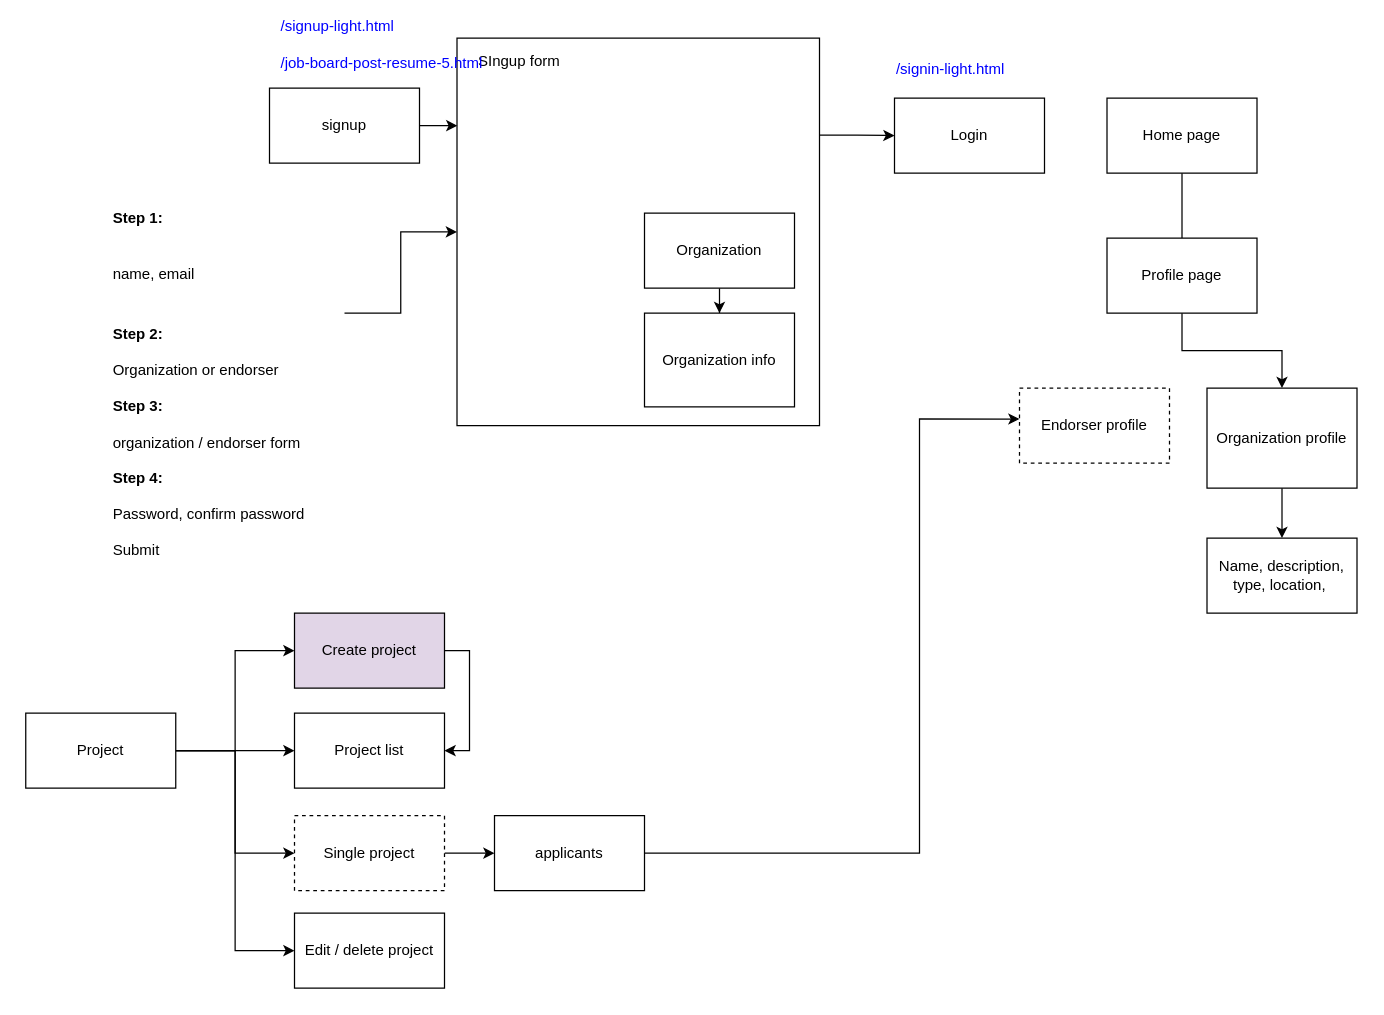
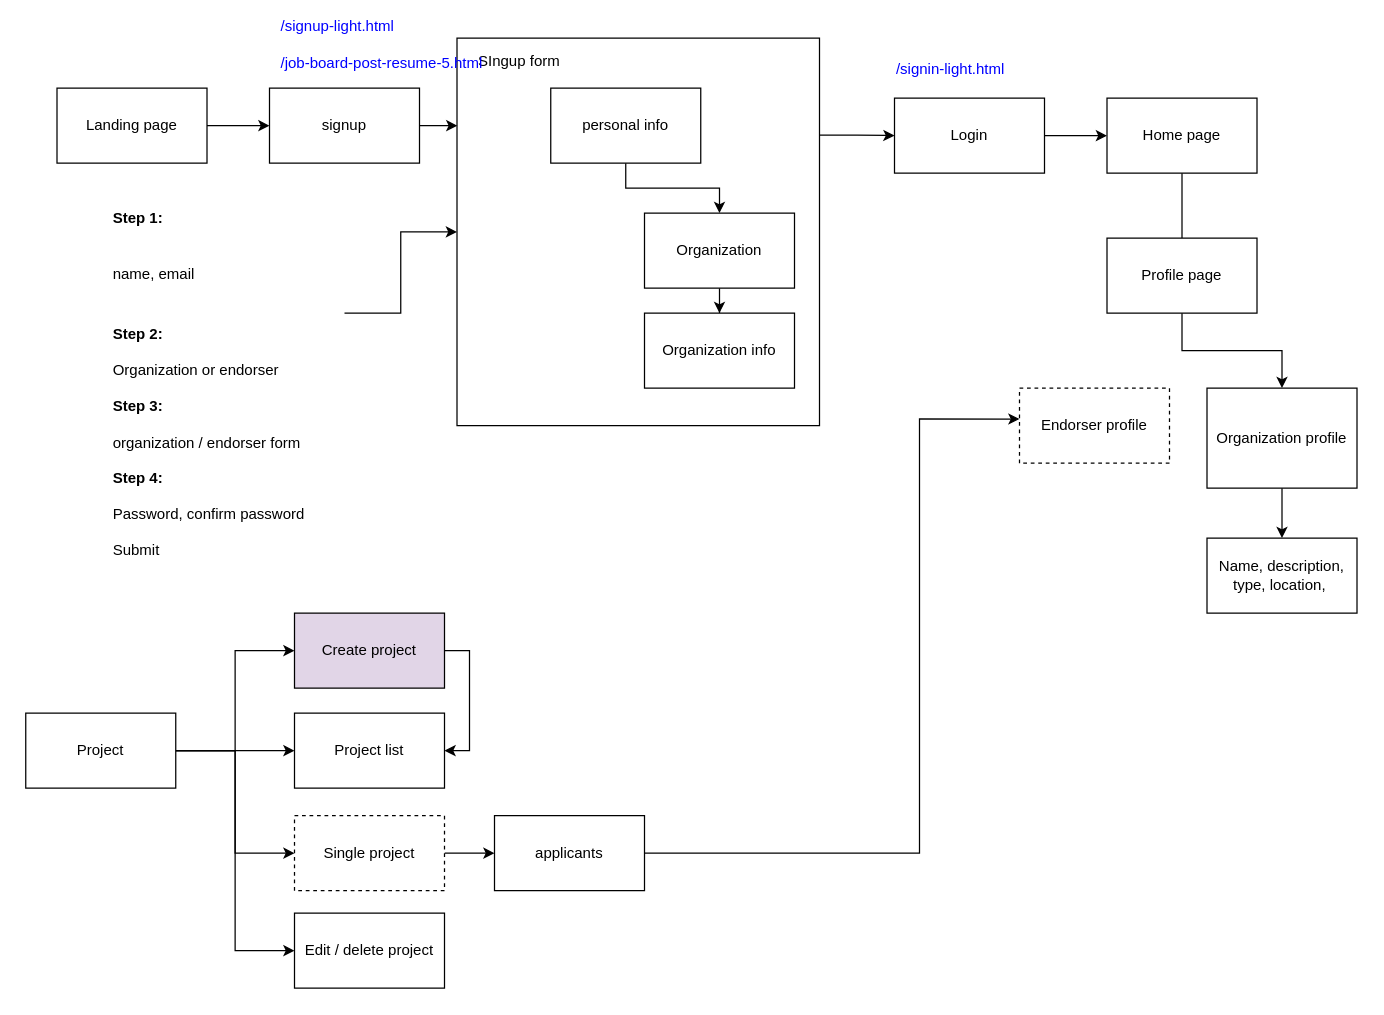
  <mxCell id="0" />
  <mxCell id="1" parent="0" />
  <mxCell id="2" style="edgeStyle=orthogonalEdgeStyle;rounded=0;orthogonalLoop=1;jettySize=auto;html=1;exitX=1;exitY=0.25;exitDx=0;exitDy=0;" edge="1" parent="1" source="3" target="15"><mxGeometry relative="1" as="geometry" /></mxCell>
  <mxCell id="3" value="" style="rounded=0;whiteSpace=wrap;html=1;" vertex="1" parent="1"><mxGeometry x="365" y="30" width="290" height="310" as="geometry" /></mxCell>
+ <mxCell id="4" style="edgeStyle=orthogonalEdgeStyle;rounded=0;orthogonalLoop=1;jettySize=auto;html=1;exitX=1;exitY=0.5;exitDx=0;exitDy=0;" edge="1" parent="1" source="5" target="7"><mxGeometry relative="1" as="geometry" /></mxCell>
+ <mxCell id="5" value="Landing page" style="rounded=0;whiteSpace=wrap;html=1;" vertex="1" parent="1"><mxGeometry x="45" y="70" width="120" height="60" as="geometry" /></mxCell>
  <mxCell id="6" style="edgeStyle=orthogonalEdgeStyle;rounded=0;orthogonalLoop=1;jettySize=auto;html=1;exitX=1;exitY=0.5;exitDx=0;exitDy=0;entryX=0.001;entryY=0.226;entryDx=0;entryDy=0;entryPerimeter=0;" edge="1" parent="1" source="7" target="3"><mxGeometry relative="1" as="geometry" /></mxCell>
  <mxCell id="7" value="signup" style="rounded=0;whiteSpace=wrap;html=1;" vertex="1" parent="1"><mxGeometry x="215" y="70" width="120" height="60" as="geometry" /></mxCell>
+ <mxCell id="8" style="edgeStyle=orthogonalEdgeStyle;rounded=0;orthogonalLoop=1;jettySize=auto;html=1;exitX=0.5;exitY=1;exitDx=0;exitDy=0;" edge="1" parent="1" source="9" target="11"><mxGeometry relative="1" as="geometry" /></mxCell>
+ <mxCell id="9" value="personal info" style="rounded=0;whiteSpace=wrap;html=1;" vertex="1" parent="1"><mxGeometry x="440" y="70" width="120" height="60" as="geometry" /></mxCell>
  <mxCell id="10" style="edgeStyle=orthogonalEdgeStyle;rounded=0;orthogonalLoop=1;jettySize=auto;html=1;exitX=0.5;exitY=1;exitDx=0;exitDy=0;" edge="1" parent="1" source="11" target="13"><mxGeometry relative="1" as="geometry" /></mxCell>
  <mxCell id="11" value="Organization" style="rounded=0;whiteSpace=wrap;html=1;" vertex="1" parent="1"><mxGeometry x="515" y="170" width="120" height="60" as="geometry" /></mxCell>
  <mxCell id="12" value="SIngup form" style="text;html=1;strokeColor=none;fillColor=none;align=center;verticalAlign=middle;whiteSpace=wrap;rounded=0;" vertex="1" parent="1"><mxGeometry x="365" y="34" width="100" height="30" as="geometry" /></mxCell>
- <mxCell id="13" value="Organization info" style="rounded=0;whiteSpace=wrap;html=1;" vertex="1" parent="1"><mxGeometry x="515" y="250" width="120" height="75" as="geometry" /></mxCell>
+ <mxCell id="13" value="Organization info" style="rounded=0;whiteSpace=wrap;html=1;" vertex="1" parent="1"><mxGeometry x="515" y="250" width="120" height="60" as="geometry" /></mxCell>
+ <mxCell id="14" style="edgeStyle=orthogonalEdgeStyle;rounded=0;orthogonalLoop=1;jettySize=auto;html=1;exitX=1;exitY=0.5;exitDx=0;exitDy=0;" edge="1" parent="1" source="15" target="17"><mxGeometry relative="1" as="geometry" /></mxCell>
  <mxCell id="15" value="Login" style="rounded=0;whiteSpace=wrap;html=1;" vertex="1" parent="1"><mxGeometry x="715" y="78" width="120" height="60" as="geometry" /></mxCell>
  <mxCell id="16" style="edgeStyle=orthogonalEdgeStyle;rounded=0;orthogonalLoop=1;jettySize=auto;html=1;exitX=0.5;exitY=1;exitDx=0;exitDy=0;endArrow=none;" edge="1" parent="1" source="17" target="19"><mxGeometry relative="1" as="geometry" /></mxCell>
  <mxCell id="17" value="Home page" style="rounded=0;whiteSpace=wrap;html=1;" vertex="1" parent="1"><mxGeometry x="885" y="78" width="120" height="60" as="geometry" /></mxCell>
  <mxCell id="18" style="edgeStyle=orthogonalEdgeStyle;rounded=0;orthogonalLoop=1;jettySize=auto;html=1;exitX=0.5;exitY=1;exitDx=0;exitDy=0;" edge="1" parent="1" source="19" target="22"><mxGeometry relative="1" as="geometry" /></mxCell>
  <mxCell id="19" value="Profile page" style="rounded=0;whiteSpace=wrap;html=1;" vertex="1" parent="1"><mxGeometry x="885" y="190" width="120" height="60" as="geometry" /></mxCell>
  <mxCell id="20" value="Endorser profile" style="rounded=0;whiteSpace=wrap;html=1;dashed=1;" vertex="1" parent="1"><mxGeometry x="815" y="310" width="120" height="60" as="geometry" /></mxCell>
  <mxCell id="21" style="edgeStyle=orthogonalEdgeStyle;rounded=0;orthogonalLoop=1;jettySize=auto;html=1;exitX=0.5;exitY=1;exitDx=0;exitDy=0;" edge="1" parent="1" source="22" target="34"><mxGeometry relative="1" as="geometry" /></mxCell>
  <mxCell id="22" value="Organization profile" style="rounded=0;whiteSpace=wrap;html=1;" vertex="1" parent="1"><mxGeometry x="965" y="310" width="120" height="80" as="geometry" /></mxCell>
  <mxCell id="23" style="edgeStyle=orthogonalEdgeStyle;rounded=0;orthogonalLoop=1;jettySize=auto;html=1;exitX=1;exitY=0.5;exitDx=0;exitDy=0;entryX=0;entryY=0.5;entryDx=0;entryDy=0;" edge="1" parent="1" source="27" target="32"><mxGeometry relative="1" as="geometry" /></mxCell>
  <mxCell id="24" style="edgeStyle=orthogonalEdgeStyle;rounded=0;orthogonalLoop=1;jettySize=auto;html=1;exitX=1;exitY=0.5;exitDx=0;exitDy=0;" edge="1" parent="1" source="27" target="28"><mxGeometry relative="1" as="geometry" /></mxCell>
  <mxCell id="25" style="edgeStyle=orthogonalEdgeStyle;rounded=0;orthogonalLoop=1;jettySize=auto;html=1;exitX=1;exitY=0.5;exitDx=0;exitDy=0;entryX=0;entryY=0.5;entryDx=0;entryDy=0;" edge="1" parent="1" source="27" target="30"><mxGeometry relative="1" as="geometry" /></mxCell>
  <mxCell id="26" style="edgeStyle=orthogonalEdgeStyle;rounded=0;orthogonalLoop=1;jettySize=auto;html=1;exitX=1;exitY=0.5;exitDx=0;exitDy=0;entryX=0;entryY=0.5;entryDx=0;entryDy=0;" edge="1" parent="1" source="27" target="33"><mxGeometry relative="1" as="geometry" /></mxCell>
  <mxCell id="27" value="Project" style="rounded=0;whiteSpace=wrap;html=1;" vertex="1" parent="1"><mxGeometry x="20" y="570" width="120" height="60" as="geometry" /></mxCell>
  <mxCell id="28" value="Project list" style="rounded=0;whiteSpace=wrap;html=1;" vertex="1" parent="1"><mxGeometry x="235" y="570" width="120" height="60" as="geometry" /></mxCell>
  <mxCell id="29" style="edgeStyle=orthogonalEdgeStyle;rounded=0;orthogonalLoop=1;jettySize=auto;html=1;exitX=1;exitY=0.5;exitDx=0;exitDy=0;" edge="1" parent="1" source="30" target="36"><mxGeometry relative="1" as="geometry" /></mxCell>
  <mxCell id="30" value="Single project" style="rounded=0;whiteSpace=wrap;html=1;dashed=1;" vertex="1" parent="1"><mxGeometry x="235" y="652" width="120" height="60" as="geometry" /></mxCell>
  <mxCell id="31" style="edgeStyle=orthogonalEdgeStyle;rounded=0;orthogonalLoop=1;jettySize=auto;html=1;exitX=1;exitY=0.5;exitDx=0;exitDy=0;entryX=1;entryY=0.5;entryDx=0;entryDy=0;" edge="1" parent="1" source="32" target="28"><mxGeometry relative="1" as="geometry" /></mxCell>
  <mxCell id="32" value="Create project" style="rounded=0;whiteSpace=wrap;html=1;fillColor=#e1d5e7;" vertex="1" parent="1"><mxGeometry x="235" y="490" width="120" height="60" as="geometry" /></mxCell>
  <mxCell id="33" value="Edit / delete project" style="rounded=0;whiteSpace=wrap;html=1;" vertex="1" parent="1"><mxGeometry x="235" y="730" width="120" height="60" as="geometry" /></mxCell>
  <mxCell id="34" value="Name, description, type, location,&amp;nbsp;" style="rounded=0;whiteSpace=wrap;html=1;" vertex="1" parent="1"><mxGeometry x="965" y="430" width="120" height="60" as="geometry" /></mxCell>
  <mxCell id="35" style="edgeStyle=orthogonalEdgeStyle;rounded=0;orthogonalLoop=1;jettySize=auto;html=1;exitX=1;exitY=0.5;exitDx=0;exitDy=0;entryX=0;entryY=0.412;entryDx=0;entryDy=0;entryPerimeter=0;" edge="1" parent="1" source="36" target="20"><mxGeometry relative="1" as="geometry"><Array as="points"><mxPoint x="735" y="682" /><mxPoint x="735" y="335" /></Array></mxGeometry></mxCell>
  <mxCell id="36" value="applicants" style="rounded=0;whiteSpace=wrap;html=1;" vertex="1" parent="1"><mxGeometry x="395" y="652" width="120" height="60" as="geometry" /></mxCell>
  <mxCell id="37" style="edgeStyle=orthogonalEdgeStyle;rounded=0;orthogonalLoop=1;jettySize=auto;html=1;exitX=1;exitY=0.25;exitDx=0;exitDy=0;" edge="1" parent="1" source="38" target="3"><mxGeometry relative="1" as="geometry" /></mxCell>
  <mxCell id="38" value="&lt;h1&gt;&lt;span style=&quot;background-color: initial; font-size: 12px;&quot;&gt;Step 1:&lt;/span&gt;&lt;br&gt;&lt;/h1&gt;&lt;h1&gt;&lt;span style=&quot;background-color: initial; font-size: 12px; font-weight: normal;&quot;&gt;name, email&lt;/span&gt;&lt;br&gt;&lt;/h1&gt;&lt;div&gt;&lt;br&gt;&lt;/div&gt;&lt;div&gt;&lt;b&gt;Step 2:&lt;/b&gt;&lt;/div&gt;&lt;div&gt;&lt;br&gt;&lt;/div&gt;&lt;div&gt;Organization or endorser&lt;/div&gt;&lt;div&gt;&lt;br&gt;&lt;/div&gt;&lt;div&gt;&lt;b&gt;Step 3:&lt;/b&gt;&lt;/div&gt;&lt;div&gt;&lt;br&gt;&lt;/div&gt;&lt;div&gt;organization / endorser form&lt;/div&gt;&lt;div&gt;&lt;br&gt;&lt;/div&gt;&lt;div&gt;&lt;b&gt;Step 4:&lt;/b&gt;&lt;/div&gt;&lt;div&gt;&lt;br&gt;&lt;/div&gt;&lt;div&gt;Password, confirm password&lt;/div&gt;&lt;div&gt;&lt;br&gt;&lt;/div&gt;&lt;div&gt;Submit&lt;/div&gt;" style="text;html=1;strokeColor=none;fillColor=none;spacing=5;spacingTop=-20;whiteSpace=wrap;overflow=hidden;rounded=0;" vertex="1" parent="1"><mxGeometry x="85" y="150" width="190" height="400" as="geometry" /></mxCell>
  <mxCell id="39" value="&lt;div style=&quot;text-align: left;&quot;&gt;&lt;span style=&quot;color: rgb(0, 0, 255); background-color: initial;&quot;&gt;/&lt;/span&gt;&lt;span style=&quot;color: rgb(0, 0, 255); background-color: initial;&quot;&gt;signup-light.html&lt;/span&gt;&lt;/div&gt;&lt;font color=&quot;#0000ff&quot;&gt;&lt;div style=&quot;text-align: left;&quot;&gt;&lt;br&gt;&lt;/div&gt;&lt;div style=&quot;text-align: left;&quot;&gt;&lt;span style=&quot;background-color: initial;&quot;&gt;/job-board-post-resume-5.html&lt;/span&gt;&lt;/div&gt;&lt;/font&gt;" style="text;html=1;strokeColor=none;fillColor=none;align=center;verticalAlign=middle;whiteSpace=wrap;rounded=0;" vertex="1" parent="1"><mxGeometry x="215" y="20" width="180" height="30" as="geometry" /></mxCell>
  <mxCell id="40" value="/signin-light.html" style="text;html=1;strokeColor=none;fillColor=none;align=center;verticalAlign=middle;whiteSpace=wrap;rounded=0;fontColor=#0000FF;" vertex="1" parent="1"><mxGeometry x="705" y="40" width="110" height="30" as="geometry" /></mxCell>
